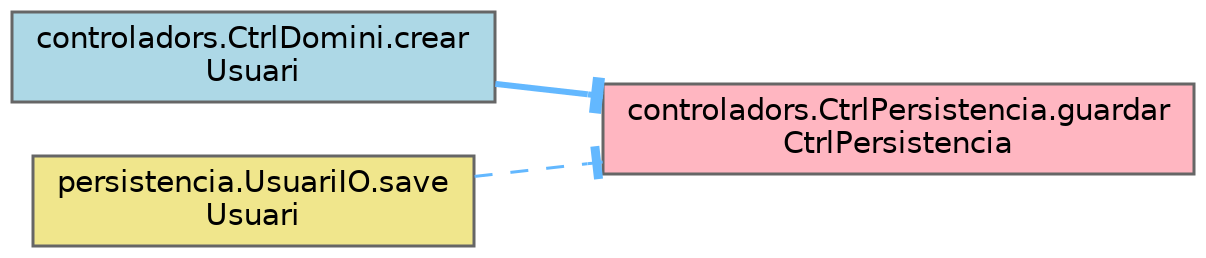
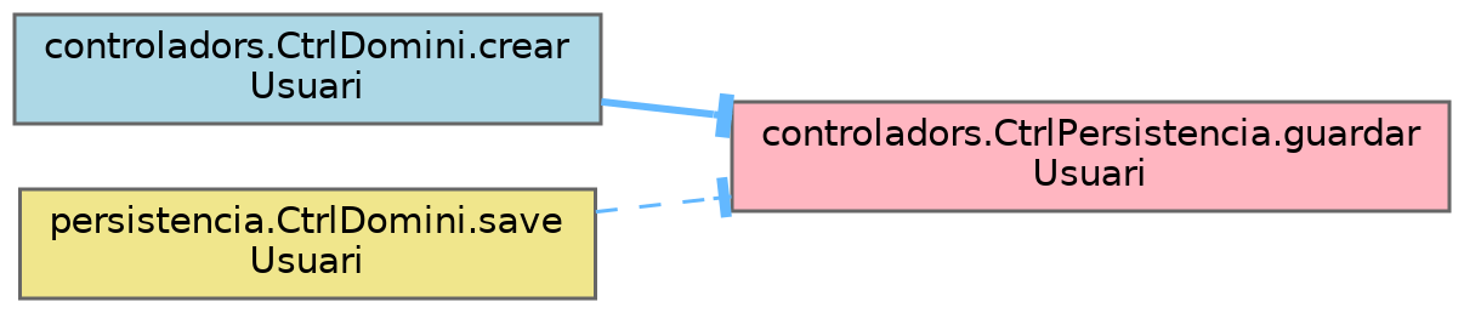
  digraph {
    rankdir=LR
    node [color=grey40 fontname=Helvetica fontsize=10 shape=box style=filled]
    edge [arrowhead=tee color=steelblue1 fontname=Helvetica fontsize=10 labelfontname=Helvetica labelfontsize=10]
    n1 [color=gray40 fillcolor=lightblue fontcolor=black height=0.2 label="controladors.CtrlDomini.crear\lUsuari" width=0.4]
-   n2 [fillcolor=lightpink height=0.2 label="controladors.CtrlPersistencia.guardar\lCtrlPersistencia" width=0.4]
-   n3 [fillcolor=khaki height=0.2 label="persistencia.UsuariIO.save\lUsuari" width=0.4]
+   n2 [fillcolor=lightpink height=0.2 label="controladors.CtrlPersistencia.guardar\lUsuari" width=0.4]
+   n3 [fillcolor=khaki height=0.2 label="persistencia.CtrlDomini.save\lUsuari" width=0.4]
    n1 -> n2 [style=bold]
    n3 -> n2 [style=dashed]
  }
